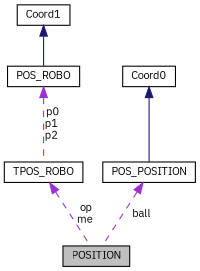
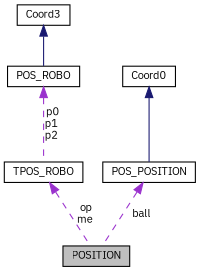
  digraph {
    fontname="IBM Plex Sans"
    node [color=black fillcolor=white fontname="IBM Plex Sans" fontsize=10 shape=record style=filled]
    edge [color=darkorchid3 dir=back fontname="IBM Plex Sans" fontsize=10 labelfontname=Helvetica labelfontsize=10 style=dashed]
    n1 [fillcolor=grey75 fontcolor=black height=0.2 label=POSITION width=0.4]
    n2 [height=0.2 label=TPOS_ROBO width=0.4]
    n3 [height=0.2 label=POS_ROBO width=0.4]
-   n4 [height=0.2 label=Coord1 width=0.4]
+   n4 [height=0.2 label=Coord3 width=0.4]
    n5 [height=0.2 label=POS_POSITION width=0.4]
    n6 [height=0.2 label=Coord0 width=0.4]
    n2 -> n1 [label=" op\nme"]
    n3 -> n2 [label=" p0\np1\np2"]
    n4 -> n3 [color=midnightblue style=solid]
    n5 -> n1 [label=" ball"]
    n6 -> n5 [color=midnightblue style=solid]
  }
